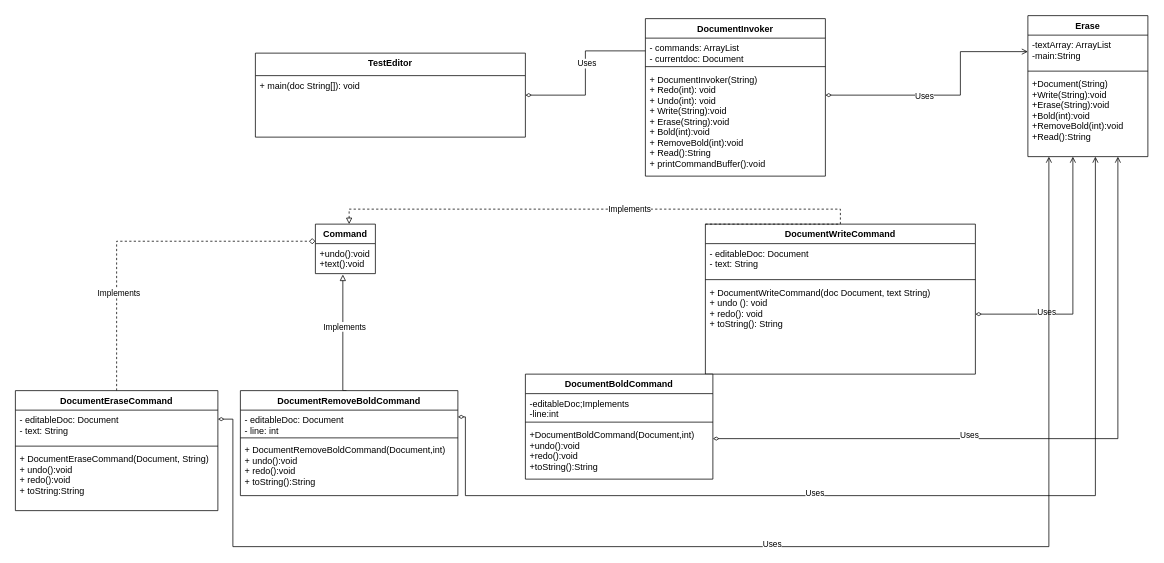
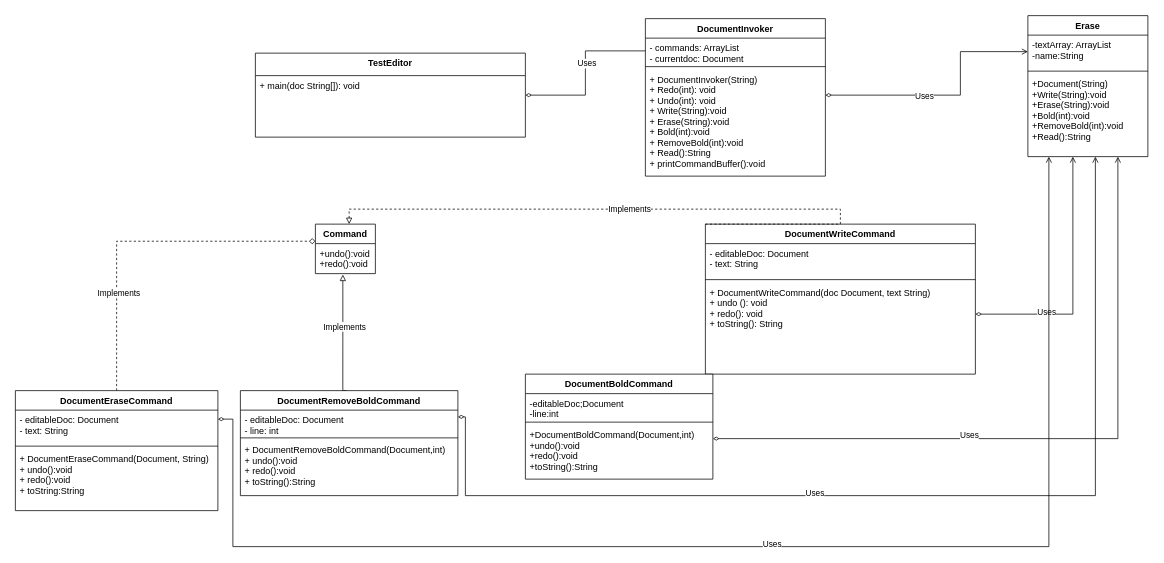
  <mxCell id="0" />
  <mxCell id="1" parent="0" />
  <mxCell id="2" value="DocumentWriteCommand" style="swimlane;fontStyle=1;align=center;verticalAlign=top;childLayout=stackLayout;horizontal=1;startSize=26;horizontalStack=0;resizeParent=1;resizeParentMax=0;resizeLast=0;collapsible=1;marginBottom=0;" parent="1" vertex="1"><mxGeometry x="940" y="298" width="360" height="200" as="geometry" /></mxCell>
  <mxCell id="3" value="- editableDoc: Document&#10;- text: String" style="text;strokeColor=none;fillColor=none;align=left;verticalAlign=top;spacingLeft=4;spacingRight=4;overflow=hidden;rotatable=0;points=[[0,0.5],[1,0.5]];portConstraint=eastwest;" parent="2" vertex="1"><mxGeometry y="26" width="360" height="44" as="geometry" /></mxCell>
  <mxCell id="4" value="" style="line;strokeWidth=1;fillColor=none;align=left;verticalAlign=middle;spacingTop=-1;spacingLeft=3;spacingRight=3;rotatable=0;labelPosition=right;points=[];portConstraint=eastwest;" parent="2" vertex="1"><mxGeometry y="70" width="360" height="8" as="geometry" /></mxCell>
  <mxCell id="5" value="+ DocumentWriteCommand(doc Document, text String)&#10;+ undo (): void&#10;+ redo(): void&#10;+ toString(): String" style="text;strokeColor=none;fillColor=none;align=left;verticalAlign=top;spacingLeft=4;spacingRight=4;overflow=hidden;rotatable=0;points=[[0,0.5],[1,0.5]];portConstraint=eastwest;" parent="2" vertex="1"><mxGeometry y="78" width="360" height="122" as="geometry" /></mxCell>
  <mxCell id="6" style="edgeStyle=orthogonalEdgeStyle;rounded=0;orthogonalLoop=1;jettySize=auto;html=1;entryX=0;entryY=0.5;entryDx=0;entryDy=0;endArrow=none;endFill=0;startArrow=diamondThin;startFill=0;" parent="1" source="8" target="31" edge="1"><mxGeometry relative="1" as="geometry" /></mxCell>
  <mxCell id="7" value="Uses" style="edgeLabel;html=1;align=center;verticalAlign=middle;resizable=0;points=[];" parent="6" vertex="1" connectable="0"><mxGeometry x="0.123" y="-1" relative="1" as="geometry"><mxPoint as="offset" /></mxGeometry></mxCell>
  <mxCell id="8" value="TestEditor" style="swimlane;fontStyle=1;align=center;verticalAlign=top;childLayout=stackLayout;horizontal=1;startSize=30;horizontalStack=0;resizeParent=1;resizeParentMax=0;resizeLast=0;collapsible=1;marginBottom=0;" parent="1" vertex="1"><mxGeometry x="340" y="70" width="360" height="112" as="geometry"><mxRectangle x="200" y="220" width="90" height="30" as="alternateBounds" /></mxGeometry></mxCell>
  <mxCell id="9" value="+ main(doc String[]): void" style="text;strokeColor=none;fillColor=none;align=left;verticalAlign=top;spacingLeft=4;spacingRight=4;overflow=hidden;rotatable=0;points=[[0,0.5],[1,0.5]];portConstraint=eastwest;" parent="8" vertex="1"><mxGeometry y="30" width="360" height="82" as="geometry" /></mxCell>
  <mxCell id="10" value="Erase" style="swimlane;fontStyle=1;align=center;verticalAlign=top;childLayout=stackLayout;horizontal=1;startSize=26;horizontalStack=0;resizeParent=1;resizeParentMax=0;resizeLast=0;collapsible=1;marginBottom=0;" parent="1" vertex="1"><mxGeometry x="1370" y="20" width="160" height="188" as="geometry" /></mxCell>
- <mxCell id="11" value="-textArray: ArrayList&#10;-main:String" style="text;strokeColor=none;fillColor=none;align=left;verticalAlign=top;spacingLeft=4;spacingRight=4;overflow=hidden;rotatable=0;points=[[0,0.5],[1,0.5]];portConstraint=eastwest;" parent="10" vertex="1"><mxGeometry y="26" width="160" height="44" as="geometry" /></mxCell>
+ <mxCell id="11" value="-textArray: ArrayList&#10;-name:String" style="text;strokeColor=none;fillColor=none;align=left;verticalAlign=top;spacingLeft=4;spacingRight=4;overflow=hidden;rotatable=0;points=[[0,0.5],[1,0.5]];portConstraint=eastwest;" parent="10" vertex="1"><mxGeometry y="26" width="160" height="44" as="geometry" /></mxCell>
  <mxCell id="12" value="" style="line;strokeWidth=1;fillColor=none;align=left;verticalAlign=middle;spacingTop=-1;spacingLeft=3;spacingRight=3;rotatable=0;labelPosition=right;points=[];portConstraint=eastwest;" parent="10" vertex="1"><mxGeometry y="70" width="160" height="8" as="geometry" /></mxCell>
  <mxCell id="13" value="+Document(String)&#10;+Write(String):void&#10;+Erase(String):void&#10;+Bold(int):void&#10;+RemoveBold(int):void&#10;+Read():String" style="text;strokeColor=none;fillColor=none;align=left;verticalAlign=top;spacingLeft=4;spacingRight=4;overflow=hidden;rotatable=0;points=[[0,0.5],[1,0.5]];portConstraint=eastwest;" parent="10" vertex="1"><mxGeometry y="78" width="160" height="110" as="geometry" /></mxCell>
  <mxCell id="14" value="DocumentBoldCommand" style="swimlane;fontStyle=1;align=center;verticalAlign=top;childLayout=stackLayout;horizontal=1;startSize=26;horizontalStack=0;resizeParent=1;resizeParentMax=0;resizeLast=0;collapsible=1;marginBottom=0;" parent="1" vertex="1"><mxGeometry x="700" y="498" width="250" height="140" as="geometry" /></mxCell>
- <mxCell id="15" value="-editableDoc;Implements&#10;-line:int" style="text;strokeColor=none;fillColor=none;align=left;verticalAlign=top;spacingLeft=4;spacingRight=4;overflow=hidden;rotatable=0;points=[[0,0.5],[1,0.5]];portConstraint=eastwest;" parent="14" vertex="1"><mxGeometry y="26" width="250" height="34" as="geometry" /></mxCell>
+ <mxCell id="15" value="-editableDoc;Document&#10;-line:int" style="text;strokeColor=none;fillColor=none;align=left;verticalAlign=top;spacingLeft=4;spacingRight=4;overflow=hidden;rotatable=0;points=[[0,0.5],[1,0.5]];portConstraint=eastwest;" parent="14" vertex="1"><mxGeometry y="26" width="250" height="34" as="geometry" /></mxCell>
  <mxCell id="16" value="" style="line;strokeWidth=1;fillColor=none;align=left;verticalAlign=middle;spacingTop=-1;spacingLeft=3;spacingRight=3;rotatable=0;labelPosition=right;points=[];portConstraint=eastwest;" parent="14" vertex="1"><mxGeometry y="60" width="250" height="8" as="geometry" /></mxCell>
  <mxCell id="17" value="+DocumentBoldCommand(Document,int)&#10;+undo():void&#10;+redo():void&#10;+toString():String" style="text;strokeColor=none;fillColor=none;align=left;verticalAlign=top;spacingLeft=4;spacingRight=4;overflow=hidden;rotatable=0;points=[[0,0.5],[1,0.5]];portConstraint=eastwest;" parent="14" vertex="1"><mxGeometry y="68" width="250" height="72" as="geometry" /></mxCell>
  <mxCell id="18" style="edgeStyle=orthogonalEdgeStyle;rounded=0;orthogonalLoop=1;jettySize=auto;html=1;dashed=1;endArrow=diamond;endFill=0;entryX=0;entryY=-0.08;entryDx=0;entryDy=0;entryPerimeter=0;" parent="1" source="20" target="47" edge="1"><mxGeometry relative="1" as="geometry"><mxPoint x="290" y="290" as="targetPoint" /></mxGeometry></mxCell>
  <mxCell id="19" value="Implements" style="edgeLabel;html=1;align=center;verticalAlign=middle;resizable=0;points=[];" parent="18" vertex="1" connectable="0"><mxGeometry x="-0.436" y="-2" relative="1" as="geometry"><mxPoint as="offset" /></mxGeometry></mxCell>
  <mxCell id="20" value="DocumentEraseCommand" style="swimlane;fontStyle=1;align=center;verticalAlign=top;childLayout=stackLayout;horizontal=1;startSize=26;horizontalStack=0;resizeParent=1;resizeParentMax=0;resizeLast=0;collapsible=1;marginBottom=0;" parent="1" vertex="1"><mxGeometry x="20" y="520" width="270" height="160" as="geometry" /></mxCell>
  <mxCell id="21" value="- editableDoc: Document&#10;- text: String" style="text;strokeColor=none;fillColor=none;align=left;verticalAlign=top;spacingLeft=4;spacingRight=4;overflow=hidden;rotatable=0;points=[[0,0.5],[1,0.5]];portConstraint=eastwest;" parent="20" vertex="1"><mxGeometry y="26" width="270" height="44" as="geometry" /></mxCell>
  <mxCell id="22" value="" style="line;strokeWidth=1;fillColor=none;align=left;verticalAlign=middle;spacingTop=-1;spacingLeft=3;spacingRight=3;rotatable=0;labelPosition=right;points=[];portConstraint=eastwest;" parent="20" vertex="1"><mxGeometry y="70" width="270" height="8" as="geometry" /></mxCell>
  <mxCell id="23" value="+ DocumentEraseCommand(Document, String)&#10;+ undo():void&#10;+ redo():void&#10;+ toString:String" style="text;strokeColor=none;fillColor=none;align=left;verticalAlign=top;spacingLeft=4;spacingRight=4;overflow=hidden;rotatable=0;points=[[0,0.5],[1,0.5]];portConstraint=eastwest;" parent="20" vertex="1"><mxGeometry y="78" width="270" height="82" as="geometry" /></mxCell>
  <mxCell id="24" style="edgeStyle=orthogonalEdgeStyle;rounded=0;orthogonalLoop=1;jettySize=auto;html=1;exitX=0.488;exitY=0.001;exitDx=0;exitDy=0;entryX=0.458;entryY=1.031;entryDx=0;entryDy=0;entryPerimeter=0;exitPerimeter=0;dashed=0;endArrow=block;endFill=0;" parent="1" source="26" target="47" edge="1"><mxGeometry relative="1" as="geometry"><Array as="points"><mxPoint x="457" y="520" /></Array><mxPoint x="461" y="384.988" as="targetPoint" /></mxGeometry></mxCell>
  <mxCell id="25" value="Implements" style="edgeLabel;html=1;align=center;verticalAlign=middle;resizable=0;points=[];" parent="24" vertex="1" connectable="0"><mxGeometry x="0.136" y="-2" relative="1" as="geometry"><mxPoint as="offset" /></mxGeometry></mxCell>
  <mxCell id="26" value="DocumentRemoveBoldCommand" style="swimlane;fontStyle=1;align=center;verticalAlign=top;childLayout=stackLayout;horizontal=1;startSize=26;horizontalStack=0;resizeParent=1;resizeParentMax=0;resizeLast=0;collapsible=1;marginBottom=0;" parent="1" vertex="1"><mxGeometry x="320" y="520" width="290" height="140" as="geometry" /></mxCell>
  <mxCell id="27" value="- editableDoc: Document&#10;- line: int&#10;&#10;" style="text;strokeColor=none;fillColor=none;align=left;verticalAlign=top;spacingLeft=4;spacingRight=4;overflow=hidden;rotatable=0;points=[[0,0.5],[1,0.5]];portConstraint=eastwest;" parent="26" vertex="1"><mxGeometry y="26" width="290" height="34" as="geometry" /></mxCell>
  <mxCell id="28" value="" style="line;strokeWidth=1;fillColor=none;align=left;verticalAlign=middle;spacingTop=-1;spacingLeft=3;spacingRight=3;rotatable=0;labelPosition=right;points=[];portConstraint=eastwest;" parent="26" vertex="1"><mxGeometry y="60" width="290" height="6" as="geometry" /></mxCell>
  <mxCell id="29" value="+ DocumentRemoveBoldCommand(Document,int)&#10;+ undo():void&#10;+ redo():void&#10;+ toString():String" style="text;strokeColor=none;fillColor=none;align=left;verticalAlign=top;spacingLeft=4;spacingRight=4;overflow=hidden;rotatable=0;points=[[0,0.5],[1,0.5]];portConstraint=eastwest;" parent="26" vertex="1"><mxGeometry y="66" width="290" height="74" as="geometry" /></mxCell>
  <mxCell id="30" value="DocumentInvoker" style="swimlane;fontStyle=1;align=center;verticalAlign=top;childLayout=stackLayout;horizontal=1;startSize=26;horizontalStack=0;resizeParent=1;resizeParentMax=0;resizeLast=0;collapsible=1;marginBottom=0;" parent="1" vertex="1"><mxGeometry x="860" y="24" width="240" height="210" as="geometry" /></mxCell>
  <mxCell id="31" value="- commands: ArrayList&#10;- currentdoc: Document" style="text;strokeColor=none;fillColor=none;align=left;verticalAlign=top;spacingLeft=4;spacingRight=4;overflow=hidden;rotatable=0;points=[[0,0.5],[1,0.5]];portConstraint=eastwest;" parent="30" vertex="1"><mxGeometry y="26" width="240" height="34" as="geometry" /></mxCell>
  <mxCell id="32" value="" style="line;strokeWidth=1;fillColor=none;align=left;verticalAlign=middle;spacingTop=-1;spacingLeft=3;spacingRight=3;rotatable=0;labelPosition=right;points=[];portConstraint=eastwest;" parent="30" vertex="1"><mxGeometry y="60" width="240" height="8" as="geometry" /></mxCell>
  <mxCell id="33" value="+ DocumentInvoker(String)&#10;+ Redo(int): void&#10;+ Undo(int): void&#10;+ Write(String):void&#10;+ Erase(String):void&#10;+ Bold(int):void&#10;+ RemoveBold(int):void&#10;+ Read():String&#10;+ printCommandBuffer():void" style="text;strokeColor=none;fillColor=none;align=left;verticalAlign=top;spacingLeft=4;spacingRight=4;overflow=hidden;rotatable=0;points=[[0,0.5],[1,0.5]];portConstraint=eastwest;" parent="30" vertex="1"><mxGeometry y="68" width="240" height="142" as="geometry" /></mxCell>
  <mxCell id="34" style="edgeStyle=orthogonalEdgeStyle;rounded=0;orthogonalLoop=1;jettySize=auto;html=1;exitX=0;exitY=0;exitDx=0;exitDy=0;entryX=0.5;entryY=0;entryDx=0;entryDy=0;dashed=1;endArrow=block;endFill=0;" parent="1" source="2" edge="1"><mxGeometry relative="1" as="geometry"><Array as="points"><mxPoint x="1120" y="298" /><mxPoint x="1120" y="278" /><mxPoint x="465" y="278" /></Array><mxPoint x="465" y="298" as="targetPoint" /></mxGeometry></mxCell>
  <mxCell id="35" value="Implements" style="edgeLabel;html=1;align=center;verticalAlign=middle;resizable=0;points=[];" parent="34" vertex="1" connectable="0"><mxGeometry x="0.101" y="-1" relative="1" as="geometry"><mxPoint as="offset" /></mxGeometry></mxCell>
  <mxCell id="36" style="edgeStyle=orthogonalEdgeStyle;rounded=0;orthogonalLoop=1;jettySize=auto;html=1;entryX=0;entryY=0.5;entryDx=0;entryDy=0;endArrow=open;endFill=0;startArrow=diamondThin;startFill=0;" parent="1" target="11" edge="1"><mxGeometry relative="1" as="geometry"><Array as="points"><mxPoint x="1100" y="126" /><mxPoint x="1280" y="126" /><mxPoint x="1280" y="68" /></Array><mxPoint x="1100" y="126" as="sourcePoint" /></mxGeometry></mxCell>
  <mxCell id="37" value="Uses" style="edgeLabel;html=1;align=center;verticalAlign=middle;resizable=0;points=[];" parent="36" vertex="1" connectable="0"><mxGeometry x="-0.202" y="-1" relative="1" as="geometry"><mxPoint as="offset" /></mxGeometry></mxCell>
  <mxCell id="38" style="edgeStyle=orthogonalEdgeStyle;rounded=0;orthogonalLoop=1;jettySize=auto;html=1;endArrow=open;endFill=0;startArrow=diamondThin;startFill=0;" parent="1" source="5" target="13" edge="1"><mxGeometry relative="1" as="geometry"><Array as="points"><mxPoint x="1430" y="418" /></Array><mxPoint x="1430" y="210" as="targetPoint" /></mxGeometry></mxCell>
  <mxCell id="39" value="Uses" style="edgeLabel;html=1;align=center;verticalAlign=middle;resizable=0;points=[];" parent="38" vertex="1" connectable="0"><mxGeometry x="-0.449" y="4" relative="1" as="geometry"><mxPoint as="offset" /></mxGeometry></mxCell>
  <mxCell id="40" style="edgeStyle=orthogonalEdgeStyle;rounded=0;orthogonalLoop=1;jettySize=auto;html=1;endArrow=open;endFill=0;entryX=0.75;entryY=1;entryDx=0;entryDy=0;startArrow=diamondThin;startFill=0;" parent="1" edge="1" target="10"><mxGeometry relative="1" as="geometry"><mxPoint x="1490" y="230" as="targetPoint" /><mxPoint x="950" y="584" as="sourcePoint" /><Array as="points"><mxPoint x="950" y="584" /><mxPoint x="1490" y="584" /></Array></mxGeometry></mxCell>
  <mxCell id="41" value="Uses" style="edgeLabel;html=1;align=center;verticalAlign=middle;resizable=0;points=[];" parent="40" vertex="1" connectable="0"><mxGeometry x="-0.255" y="5" relative="1" as="geometry"><mxPoint as="offset" /></mxGeometry></mxCell>
  <mxCell id="42" style="edgeStyle=orthogonalEdgeStyle;rounded=0;orthogonalLoop=1;jettySize=auto;html=1;endArrow=open;endFill=0;startArrow=diamondThin;startFill=0;" parent="1" edge="1"><mxGeometry relative="1" as="geometry"><mxPoint x="1460" y="208" as="targetPoint" /><Array as="points"><mxPoint x="610" y="555" /><mxPoint x="620" y="555" /><mxPoint x="620" y="660" /><mxPoint x="1460" y="660" /><mxPoint x="1460" y="208" /></Array><mxPoint x="610" y="555" as="sourcePoint" /></mxGeometry></mxCell>
  <mxCell id="43" value="Uses" style="edgeLabel;html=1;align=center;verticalAlign=middle;resizable=0;points=[];" parent="42" vertex="1" connectable="0"><mxGeometry x="-0.176" y="4" relative="1" as="geometry"><mxPoint as="offset" /></mxGeometry></mxCell>
  <mxCell id="44" style="edgeStyle=orthogonalEdgeStyle;rounded=0;orthogonalLoop=1;jettySize=auto;html=1;endArrow=open;endFill=0;startArrow=diamondThin;startFill=0;" parent="1" edge="1" target="13"><mxGeometry relative="1" as="geometry"><mxPoint x="1390" y="220" as="targetPoint" /><mxPoint x="290" y="558" as="sourcePoint" /><Array as="points"><mxPoint x="310" y="558" /><mxPoint x="310" y="728" /><mxPoint x="1398" y="728" /></Array></mxGeometry></mxCell>
  <mxCell id="45" value="Uses" style="edgeLabel;html=1;align=center;verticalAlign=middle;resizable=0;points=[];" parent="44" vertex="1" connectable="0"><mxGeometry x="0.01" y="4" relative="1" as="geometry"><mxPoint as="offset" /></mxGeometry></mxCell>
  <mxCell id="46" value="Command" style="swimlane;fontStyle=1;align=center;verticalAlign=top;childLayout=stackLayout;horizontal=1;startSize=26;horizontalStack=0;resizeParent=1;resizeParentMax=0;resizeLast=0;collapsible=1;marginBottom=0;" parent="1" vertex="1"><mxGeometry x="420" y="298" width="80" height="66" as="geometry"><mxRectangle x="190" width="90" height="26" as="alternateBounds" /></mxGeometry></mxCell>
- <mxCell id="47" value="+undo():void&#10;+text():void" style="text;strokeColor=none;fillColor=none;align=left;verticalAlign=top;spacingLeft=4;spacingRight=4;overflow=hidden;rotatable=0;points=[[0,0.5],[1,0.5]];portConstraint=eastwest;" parent="46" vertex="1"><mxGeometry y="26" width="80" height="40" as="geometry" /></mxCell>
+ <mxCell id="47" value="+undo():void&#10;+redo():void" style="text;strokeColor=none;fillColor=none;align=left;verticalAlign=top;spacingLeft=4;spacingRight=4;overflow=hidden;rotatable=0;points=[[0,0.5],[1,0.5]];portConstraint=eastwest;" parent="46" vertex="1"><mxGeometry y="26" width="80" height="40" as="geometry" /></mxCell>
